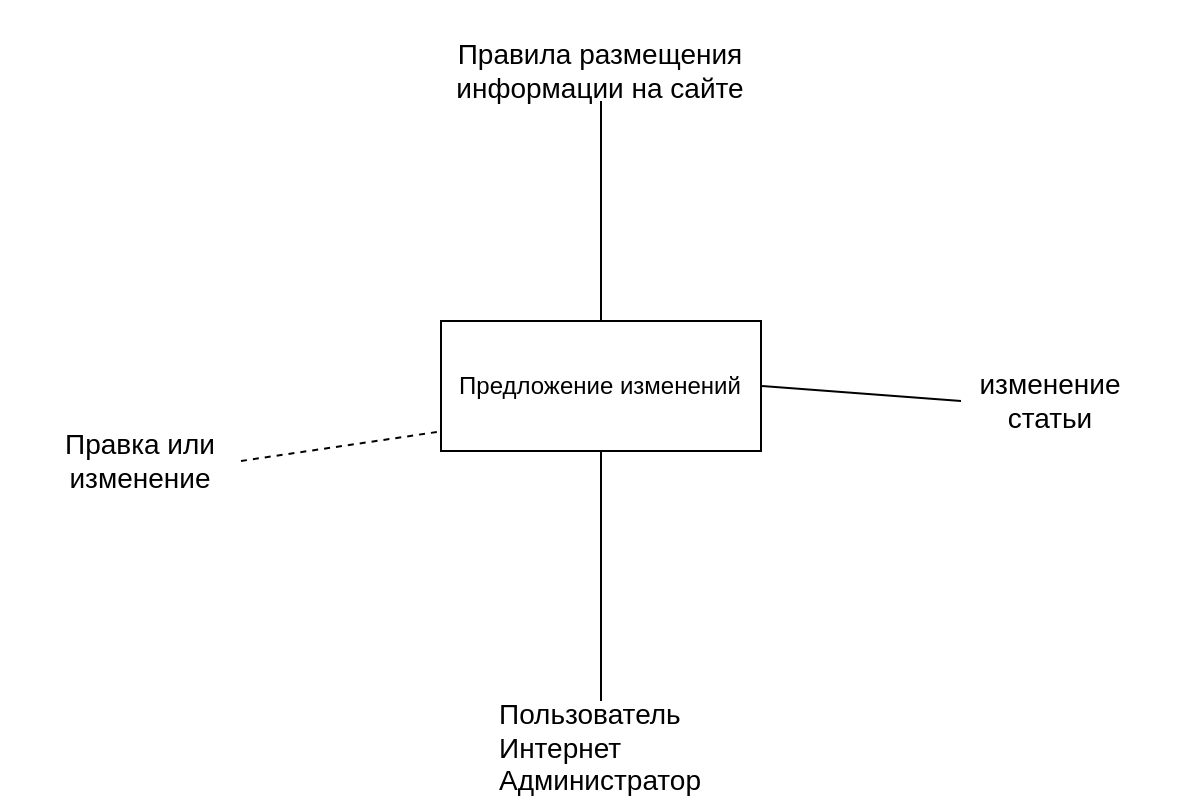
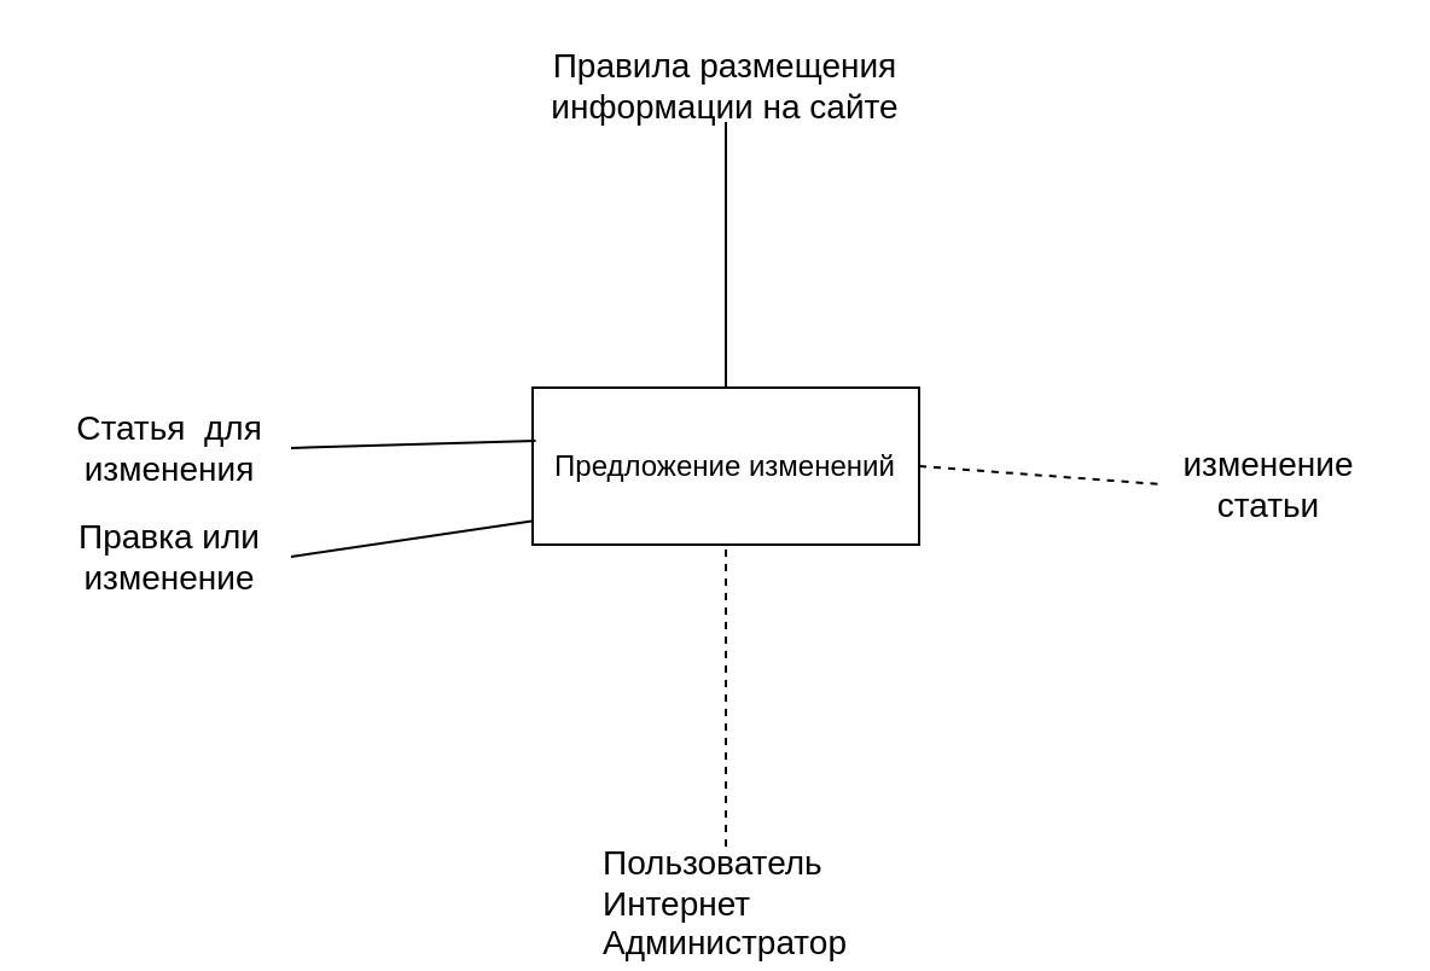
  <mxCell id="0" />
  <mxCell id="1" parent="0" />
  <mxCell id="2" value="Предложение изменений" style="rounded=0;whiteSpace=wrap;html=1;" vertex="1" parent="1"><mxGeometry x="220" y="160" width="160" height="65" as="geometry" /></mxCell>
  <mxCell id="3" value="" style="endArrow=none;html=1;rounded=0;fontSize=14;exitX=0.5;exitY=0;exitDx=0;exitDy=0;" edge="1" parent="1" source="2"><mxGeometry width="50" height="50" relative="1" as="geometry"><mxPoint x="-20" y="270" as="sourcePoint" /><mxPoint x="300" y="50" as="targetPoint" /><Array as="points" /></mxGeometry></mxCell>
+ <mxCell id="4" value="Статья&amp;nbsp; для изменения" style="text;html=1;strokeColor=none;fillColor=none;align=center;verticalAlign=middle;whiteSpace=wrap;rounded=0;fontSize=14;" vertex="1" parent="1"><mxGeometry x="20" y="170" width="100" height="30" as="geometry" /></mxCell>
  <mxCell id="5" value="изменение статьи" style="text;html=1;strokeColor=none;fillColor=none;align=center;verticalAlign=middle;whiteSpace=wrap;rounded=0;fontSize=14;" vertex="1" parent="1"><mxGeometry x="480" y="185" width="90" height="30" as="geometry" /></mxCell>
- <mxCell id="6" value="" style="endArrow=none;html=1;rounded=0;fontSize=14;exitX=1;exitY=0.5;exitDx=0;exitDy=0;entryX=0;entryY=0.5;entryDx=0;entryDy=0;" edge="1" parent="1" source="2" target="5"><mxGeometry width="50" height="50" relative="1" as="geometry"><mxPoint x="410" y="230" as="sourcePoint" /><mxPoint x="460" y="180" as="targetPoint" /></mxGeometry></mxCell>
- <mxCell id="7" value="" style="endArrow=none;html=1;rounded=0;fontSize=14;entryX=0.5;entryY=1;entryDx=0;entryDy=0;exitX=0.5;exitY=0;exitDx=0;exitDy=0;" edge="1" parent="1" source="8" target="2"><mxGeometry width="50" height="50" relative="1" as="geometry"><mxPoint x="300" y="350" as="sourcePoint" /><mxPoint x="340" y="270" as="targetPoint" /></mxGeometry></mxCell>
+ <mxCell id="6" value="" style="endArrow=none;html=1;rounded=0;fontSize=14;exitX=1;exitY=0.5;exitDx=0;exitDy=0;entryX=0;entryY=0.5;entryDx=0;entryDy=0;dashed=1;" edge="1" parent="1" source="2" target="5"><mxGeometry width="50" height="50" relative="1" as="geometry"><mxPoint x="410" y="230" as="sourcePoint" /><mxPoint x="460" y="180" as="targetPoint" /></mxGeometry></mxCell>
+ <mxCell id="7" value="" style="endArrow=none;html=1;rounded=0;fontSize=14;entryX=0.5;entryY=1;entryDx=0;entryDy=0;exitX=0.5;exitY=0;exitDx=0;exitDy=0;dashed=1;" edge="1" parent="1" source="8" target="2"><mxGeometry width="50" height="50" relative="1" as="geometry"><mxPoint x="300" y="350" as="sourcePoint" /><mxPoint x="340" y="270" as="targetPoint" /></mxGeometry></mxCell>
  <mxCell id="8" value="&lt;div style=&quot;text-align: left;&quot;&gt;&lt;span style=&quot;background-color: initial;&quot;&gt;&lt;br&gt;&lt;/span&gt;&lt;/div&gt;&lt;div style=&quot;text-align: left;&quot;&gt;&lt;span style=&quot;background-color: initial;&quot;&gt;Пользователь&lt;/span&gt;&lt;/div&gt;&lt;div style=&quot;text-align: left;&quot;&gt;&lt;span style=&quot;background-color: initial;&quot;&gt;Интернет&lt;/span&gt;&lt;/div&gt;&lt;div style=&quot;text-align: left;&quot;&gt;&lt;span style=&quot;background-color: initial;&quot;&gt;Администратор&lt;/span&gt;&lt;/div&gt;" style="text;html=1;strokeColor=none;fillColor=none;align=center;verticalAlign=middle;whiteSpace=wrap;rounded=0;fontSize=14;" vertex="1" parent="1"><mxGeometry x="250" y="350" width="100" height="30" as="geometry" /></mxCell>
  <mxCell id="9" value="Правка или изменение" style="text;html=1;strokeColor=none;fillColor=none;align=center;verticalAlign=middle;whiteSpace=wrap;rounded=0;fontSize=14;" vertex="1" parent="1"><mxGeometry x="20" y="215" width="100" height="30" as="geometry" /></mxCell>
- <mxCell id="10" value="" style="endArrow=none;html=1;rounded=0;fontSize=14;entryX=0.003;entryY=0.848;entryDx=0;entryDy=0;exitX=1;exitY=0.5;exitDx=0;exitDy=0;entryPerimeter=0;spacing=2;spacingRight=5;spacingBottom=-10;spacingLeft=2;targetPerimeterSpacing=0;dashed=1;" edge="1" parent="1" source="9" target="2"><mxGeometry width="50" height="50" relative="1" as="geometry"><mxPoint x="150" y="270" as="sourcePoint" /><mxPoint x="200" y="220" as="targetPoint" /></mxGeometry></mxCell>
+ <mxCell id="10" value="" style="endArrow=none;html=1;rounded=0;fontSize=14;entryX=0.003;entryY=0.848;entryDx=0;entryDy=0;exitX=1;exitY=0.5;exitDx=0;exitDy=0;entryPerimeter=0;spacing=2;spacingRight=5;spacingBottom=-10;spacingLeft=2;targetPerimeterSpacing=0;" edge="1" parent="1" source="9" target="2"><mxGeometry width="50" height="50" relative="1" as="geometry"><mxPoint x="150" y="270" as="sourcePoint" /><mxPoint x="200" y="220" as="targetPoint" /></mxGeometry></mxCell>
+ <mxCell id="11" value="" style="endArrow=none;html=1;rounded=0;fontSize=14;targetPerimeterSpacing=0;exitX=1;exitY=0.5;exitDx=0;exitDy=0;entryX=0.008;entryY=0.338;entryDx=0;entryDy=0;entryPerimeter=0;" edge="1" parent="1" source="4" target="2"><mxGeometry width="50" height="50" relative="1" as="geometry"><mxPoint x="150" y="200" as="sourcePoint" /><mxPoint x="200" y="150" as="targetPoint" /></mxGeometry></mxCell>
  <mxCell id="12" value="Правила размещения информации на сайте" style="text;html=1;strokeColor=none;fillColor=none;align=center;verticalAlign=middle;whiteSpace=wrap;rounded=0;fontSize=14;" vertex="1" parent="1"><mxGeometry x="225" y="20" width="150" height="30" as="geometry" /></mxCell>
